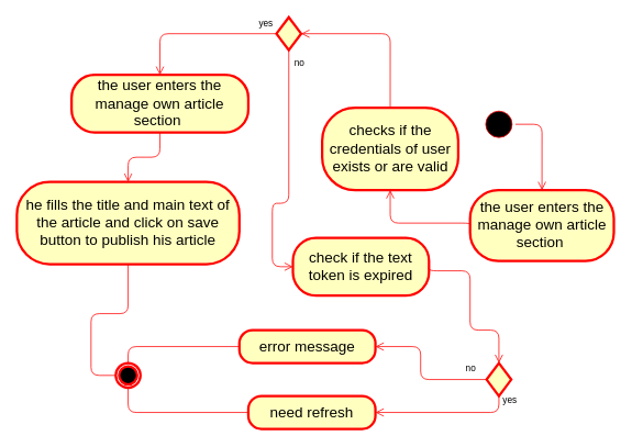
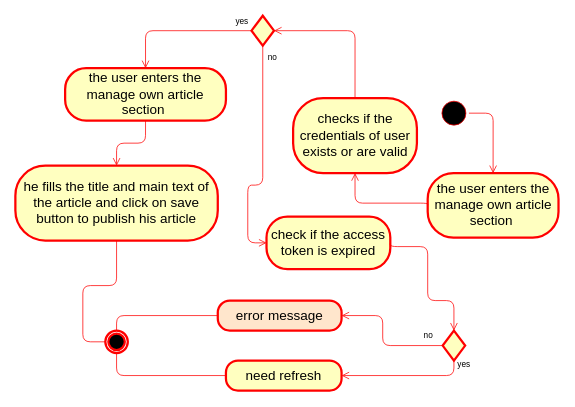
  <mxCell id="0" />
  <mxCell id="1" parent="0" />
  <mxCell id="2" value="" style="ellipse;html=1;shape=startState;fillColor=#000000;strokeColor=#ff0000;" parent="1" vertex="1"><mxGeometry x="585" y="130" width="40" height="40" as="geometry" /></mxCell>
  <mxCell id="3" value="&lt;span style=&quot;font-size: 18px;&quot;&gt;the user enters the manage own article section&amp;nbsp;&lt;/span&gt;" style="rounded=1;whiteSpace=wrap;html=1;arcSize=40;fontColor=#000000;fillColor=#ffffc0;strokeColor=#ff0000;strokeWidth=3;" parent="1" vertex="1"><mxGeometry x="86.38" y="90" width="214.5" height="70" as="geometry" /></mxCell>
  <mxCell id="4" value="" style="edgeStyle=orthogonalEdgeStyle;html=1;verticalAlign=bottom;endArrow=open;endSize=8;strokeColor=#ff0000;entryX=0.5;entryY=0;entryDx=0;entryDy=0;exitX=0.5;exitY=1;exitDx=0;exitDy=0;" parent="1" source="3" target="5" edge="1"><mxGeometry relative="1" as="geometry"><mxPoint x="45.25" y="422" as="targetPoint" /><Array as="points"><mxPoint x="194" y="190" /><mxPoint x="155" y="190" /></Array></mxGeometry></mxCell>
  <mxCell id="5" value="he fills the title and main text of the article and click on save button to publish his article" style="rounded=1;whiteSpace=wrap;html=1;arcSize=40;fontColor=#000000;fillColor=#ffffc0;strokeColor=#ff0000;strokeWidth=3;fontSize=18;" parent="1" vertex="1"><mxGeometry x="20" y="220" width="270" height="100" as="geometry" /></mxCell>
  <mxCell id="6" value="" style="edgeStyle=orthogonalEdgeStyle;html=1;verticalAlign=bottom;endArrow=none;endSize=8;strokeColor=#ff0000;labelBackgroundColor=none;fontFamily=Helvetica;fontSize=18;fontColor=#FFFFFF;exitX=0.5;exitY=1;exitDx=0;exitDy=0;entryX=0;entryY=0.5;entryDx=0;entryDy=0;" parent="1" source="5" target="7" edge="1"><mxGeometry relative="1" as="geometry"><mxPoint x="333.75" y="738" as="targetPoint" /><mxPoint x="15.75" y="558" as="sourcePoint" /><Array as="points"><mxPoint x="155" y="380" /><mxPoint x="110" y="380" /><mxPoint x="110" y="455" /></Array></mxGeometry></mxCell>
  <mxCell id="7" value="" style="ellipse;html=1;shape=endState;fillColor=#000000;strokeColor=#ff0000;strokeWidth=3;fontFamily=Helvetica;fontSize=8;fontColor=#FFFFFF;" parent="1" vertex="1"><mxGeometry x="140" y="440" width="30" height="30" as="geometry" /></mxCell>
  <mxCell id="8" value="" style="edgeStyle=orthogonalEdgeStyle;html=1;verticalAlign=bottom;endArrow=open;endSize=8;strokeColor=#ff0000;entryX=0.5;entryY=0;entryDx=0;entryDy=0;exitX=1;exitY=0.5;exitDx=0;exitDy=0;" edge="1" parent="1" target="9" source="2"><mxGeometry relative="1" as="geometry"><mxPoint x="350.5" y="142" as="targetPoint" /><mxPoint x="370.5" y="60" as="sourcePoint" /></mxGeometry></mxCell>
  <mxCell id="9" value="&lt;span style=&quot;font-size: 18px;&quot;&gt;the user enters the manage own article section&amp;nbsp;&lt;/span&gt;" style="rounded=1;whiteSpace=wrap;html=1;arcSize=40;fontColor=#000000;fillColor=#ffffc0;strokeColor=#ff0000;strokeWidth=3;" vertex="1" parent="1"><mxGeometry x="570" y="230" width="174.5" height="86" as="geometry" /></mxCell>
  <mxCell id="10" value="" style="edgeStyle=orthogonalEdgeStyle;html=1;verticalAlign=bottom;endArrow=open;endSize=8;strokeColor=#ff0000;entryX=0.5;entryY=1;entryDx=0;entryDy=0;exitX=0;exitY=0.5;exitDx=0;exitDy=0;" edge="1" parent="1" source="9" target="11"><mxGeometry relative="1" as="geometry"><mxPoint x="189.5" y="172" as="targetPoint" /><Array as="points"><mxPoint x="570" y="270" /><mxPoint x="473" y="270" /></Array></mxGeometry></mxCell>
  <mxCell id="11" value="checks if the credentials of user exists or are valid" style="rounded=1;whiteSpace=wrap;html=1;arcSize=40;fontColor=#000000;fillColor=#ffffc0;strokeColor=#ff0000;strokeWidth=3;fontSize=18;" vertex="1" parent="1"><mxGeometry x="390.5" y="130" width="165.13" height="100" as="geometry" /></mxCell>
  <mxCell id="12" value="" style="rhombus;whiteSpace=wrap;html=1;fillColor=#ffffc0;strokeColor=#ff0000;strokeWidth=3;fontSize=18;" vertex="1" parent="1"><mxGeometry x="335" y="20" width="30" height="40" as="geometry" /></mxCell>
  <mxCell id="13" value="no" style="edgeStyle=orthogonalEdgeStyle;html=1;align=left;verticalAlign=bottom;endArrow=open;endSize=8;strokeColor=#ff0000;exitX=0.5;exitY=1;exitDx=0;exitDy=0;labelBackgroundColor=none;entryX=0;entryY=0.5;entryDx=0;entryDy=0;" edge="1" parent="1" source="12" target="15"><mxGeometry x="-0.84" y="5" relative="1" as="geometry"><mxPoint x="340" y="318" as="targetPoint" /><mxPoint x="541.75" y="417.62" as="sourcePoint" /><Array as="points"><mxPoint x="350" y="246" /><mxPoint x="330" y="246" /><mxPoint x="330" y="323" /></Array><mxPoint as="offset" /></mxGeometry></mxCell>
  <mxCell id="14" value="" style="edgeStyle=orthogonalEdgeStyle;html=1;verticalAlign=bottom;endArrow=open;endSize=8;strokeColor=#ff0000;entryX=1;entryY=0.5;entryDx=0;entryDy=0;exitX=0.5;exitY=0;exitDx=0;exitDy=0;" edge="1" parent="1" source="11" target="12"><mxGeometry relative="1" as="geometry"><mxPoint x="292.51" y="160.95" as="targetPoint" /><Array as="points"><mxPoint x="473" y="40" /></Array><mxPoint x="450" y="148" as="sourcePoint" /></mxGeometry></mxCell>
- <mxCell id="15" value="check if the text token is expired" style="rounded=1;whiteSpace=wrap;html=1;arcSize=40;fontColor=#000000;fillColor=#ffffc0;strokeColor=#ff0000;strokeWidth=3;fontSize=18;" vertex="1" parent="1"><mxGeometry x="355" y="288" width="165.13" height="70" as="geometry" /></mxCell>
+ <mxCell id="15" value="check if the access token is expired" style="rounded=1;whiteSpace=wrap;html=1;arcSize=40;fontColor=#000000;fillColor=#ffffc0;strokeColor=#ff0000;strokeWidth=3;fontSize=18;" vertex="1" parent="1"><mxGeometry x="355" y="288" width="165.13" height="70" as="geometry" /></mxCell>
  <mxCell id="16" value="" style="rhombus;whiteSpace=wrap;html=1;fillColor=#ffffc0;strokeColor=#ff0000;strokeWidth=3;fontSize=18;" vertex="1" parent="1"><mxGeometry x="590" y="440" width="30" height="40" as="geometry" /></mxCell>
  <mxCell id="17" value="yes" style="edgeStyle=orthogonalEdgeStyle;html=1;align=left;verticalAlign=bottom;endArrow=open;endSize=8;strokeColor=#ff0000;exitX=0.5;exitY=1;exitDx=0;exitDy=0;labelBackgroundColor=none;entryX=1;entryY=0.5;entryDx=0;entryDy=0;" edge="1" parent="1" source="16" target="21"><mxGeometry x="-0.83" y="3" relative="1" as="geometry"><mxPoint x="677.13" y="597.93" as="targetPoint" /><mxPoint x="863.88" y="687.55" as="sourcePoint" /><Array as="points"><mxPoint x="605" y="500" /></Array><mxPoint as="offset" /></mxGeometry></mxCell>
  <mxCell id="18" value="no" style="edgeStyle=orthogonalEdgeStyle;html=1;align=left;verticalAlign=top;endArrow=open;endSize=8;strokeColor=#ff0000;exitX=0;exitY=0.5;exitDx=0;exitDy=0;labelBackgroundColor=none;entryX=1;entryY=0.5;entryDx=0;entryDy=0;" edge="1" parent="1" source="16" target="20"><mxGeometry x="-0.689" y="-26" relative="1" as="geometry"><mxPoint x="410" y="478" as="targetPoint" /><mxPoint x="847" y="723.93" as="sourcePoint" /><mxPoint as="offset" /><Array as="points"><mxPoint x="510" y="460" /><mxPoint x="510" y="420" /></Array></mxGeometry></mxCell>
  <mxCell id="19" value="" style="edgeStyle=orthogonalEdgeStyle;html=1;verticalAlign=bottom;endArrow=open;endSize=8;strokeColor=#ff0000;entryX=0.5;entryY=0;entryDx=0;entryDy=0;exitX=1;exitY=0.5;exitDx=0;exitDy=0;" edge="1" parent="1" source="15" target="16"><mxGeometry relative="1" as="geometry"><mxPoint x="614.64" y="430.88" as="targetPoint" /><Array as="points"><mxPoint x="520" y="328" /><mxPoint x="570" y="328" /><mxPoint x="570" y="400" /><mxPoint x="605" y="400" /></Array><mxPoint x="594.13" y="446.93" as="sourcePoint" /></mxGeometry></mxCell>
- <mxCell id="20" value="error message" style="rounded=1;whiteSpace=wrap;html=1;arcSize=40;fontColor=#000000;fillColor=#ffffc0;strokeColor=#ff0000;strokeWidth=3;fontSize=18;" vertex="1" parent="1"><mxGeometry x="290" y="400" width="165.13" height="40" as="geometry" /></mxCell>
+ <mxCell id="20" value="error message" style="rounded=1;whiteSpace=wrap;html=1;arcSize=40;fontColor=#000000;fillColor=#ffe6cc;strokeColor=#ff0000;strokeWidth=3;fontSize=18;" vertex="1" parent="1"><mxGeometry x="290" y="400" width="165.13" height="40" as="geometry" /></mxCell>
  <mxCell id="21" value="need refresh" style="rounded=1;whiteSpace=wrap;html=1;arcSize=40;fontColor=#000000;fillColor=#ffffc0;strokeColor=#ff0000;strokeWidth=3;fontSize=18;" vertex="1" parent="1"><mxGeometry x="300.88" y="480" width="154.25" height="40" as="geometry" /></mxCell>
  <mxCell id="22" value="yes" style="edgeStyle=orthogonalEdgeStyle;html=1;align=left;verticalAlign=top;endArrow=open;endSize=8;strokeColor=#ff0000;exitX=0;exitY=0.5;exitDx=0;exitDy=0;entryX=0.5;entryY=0;entryDx=0;entryDy=0;labelBackgroundColor=none;" edge="1" parent="1" source="12" target="3"><mxGeometry x="-0.766" y="-26" relative="1" as="geometry"><mxPoint x="40.045" y="278" as="targetPoint" /><mxPoint x="122.17" y="174" as="sourcePoint" /><mxPoint x="-1" as="offset" /><Array as="points"><mxPoint x="194" y="40" /><mxPoint x="194" y="90" /></Array></mxGeometry></mxCell>
  <mxCell id="23" value="" style="edgeStyle=orthogonalEdgeStyle;html=1;verticalAlign=bottom;endArrow=none;endSize=8;strokeColor=#ff0000;labelBackgroundColor=none;fontFamily=Helvetica;fontSize=18;fontColor=#FFFFFF;exitX=0.5;exitY=1;exitDx=0;exitDy=0;entryX=0;entryY=0.5;entryDx=0;entryDy=0;" edge="1" parent="1" source="7" target="21"><mxGeometry relative="1" as="geometry"><mxPoint x="657.91" y="770" as="targetPoint" /><mxPoint x="470.03" y="740" as="sourcePoint" /><Array as="points"><mxPoint x="155" y="500" /></Array></mxGeometry></mxCell>
  <mxCell id="24" value="" style="edgeStyle=orthogonalEdgeStyle;html=1;verticalAlign=bottom;endArrow=none;endSize=8;strokeColor=#ff0000;labelBackgroundColor=none;fontFamily=Helvetica;fontSize=18;fontColor=#FFFFFF;entryX=0;entryY=0.5;entryDx=0;entryDy=0;exitX=0.5;exitY=0;exitDx=0;exitDy=0;" edge="1" parent="1" source="7" target="20"><mxGeometry relative="1" as="geometry"><mxPoint x="682.875" y="683" as="targetPoint" /><mxPoint x="87" y="530" as="sourcePoint" /><Array as="points"><mxPoint x="155" y="420" /></Array></mxGeometry></mxCell>
